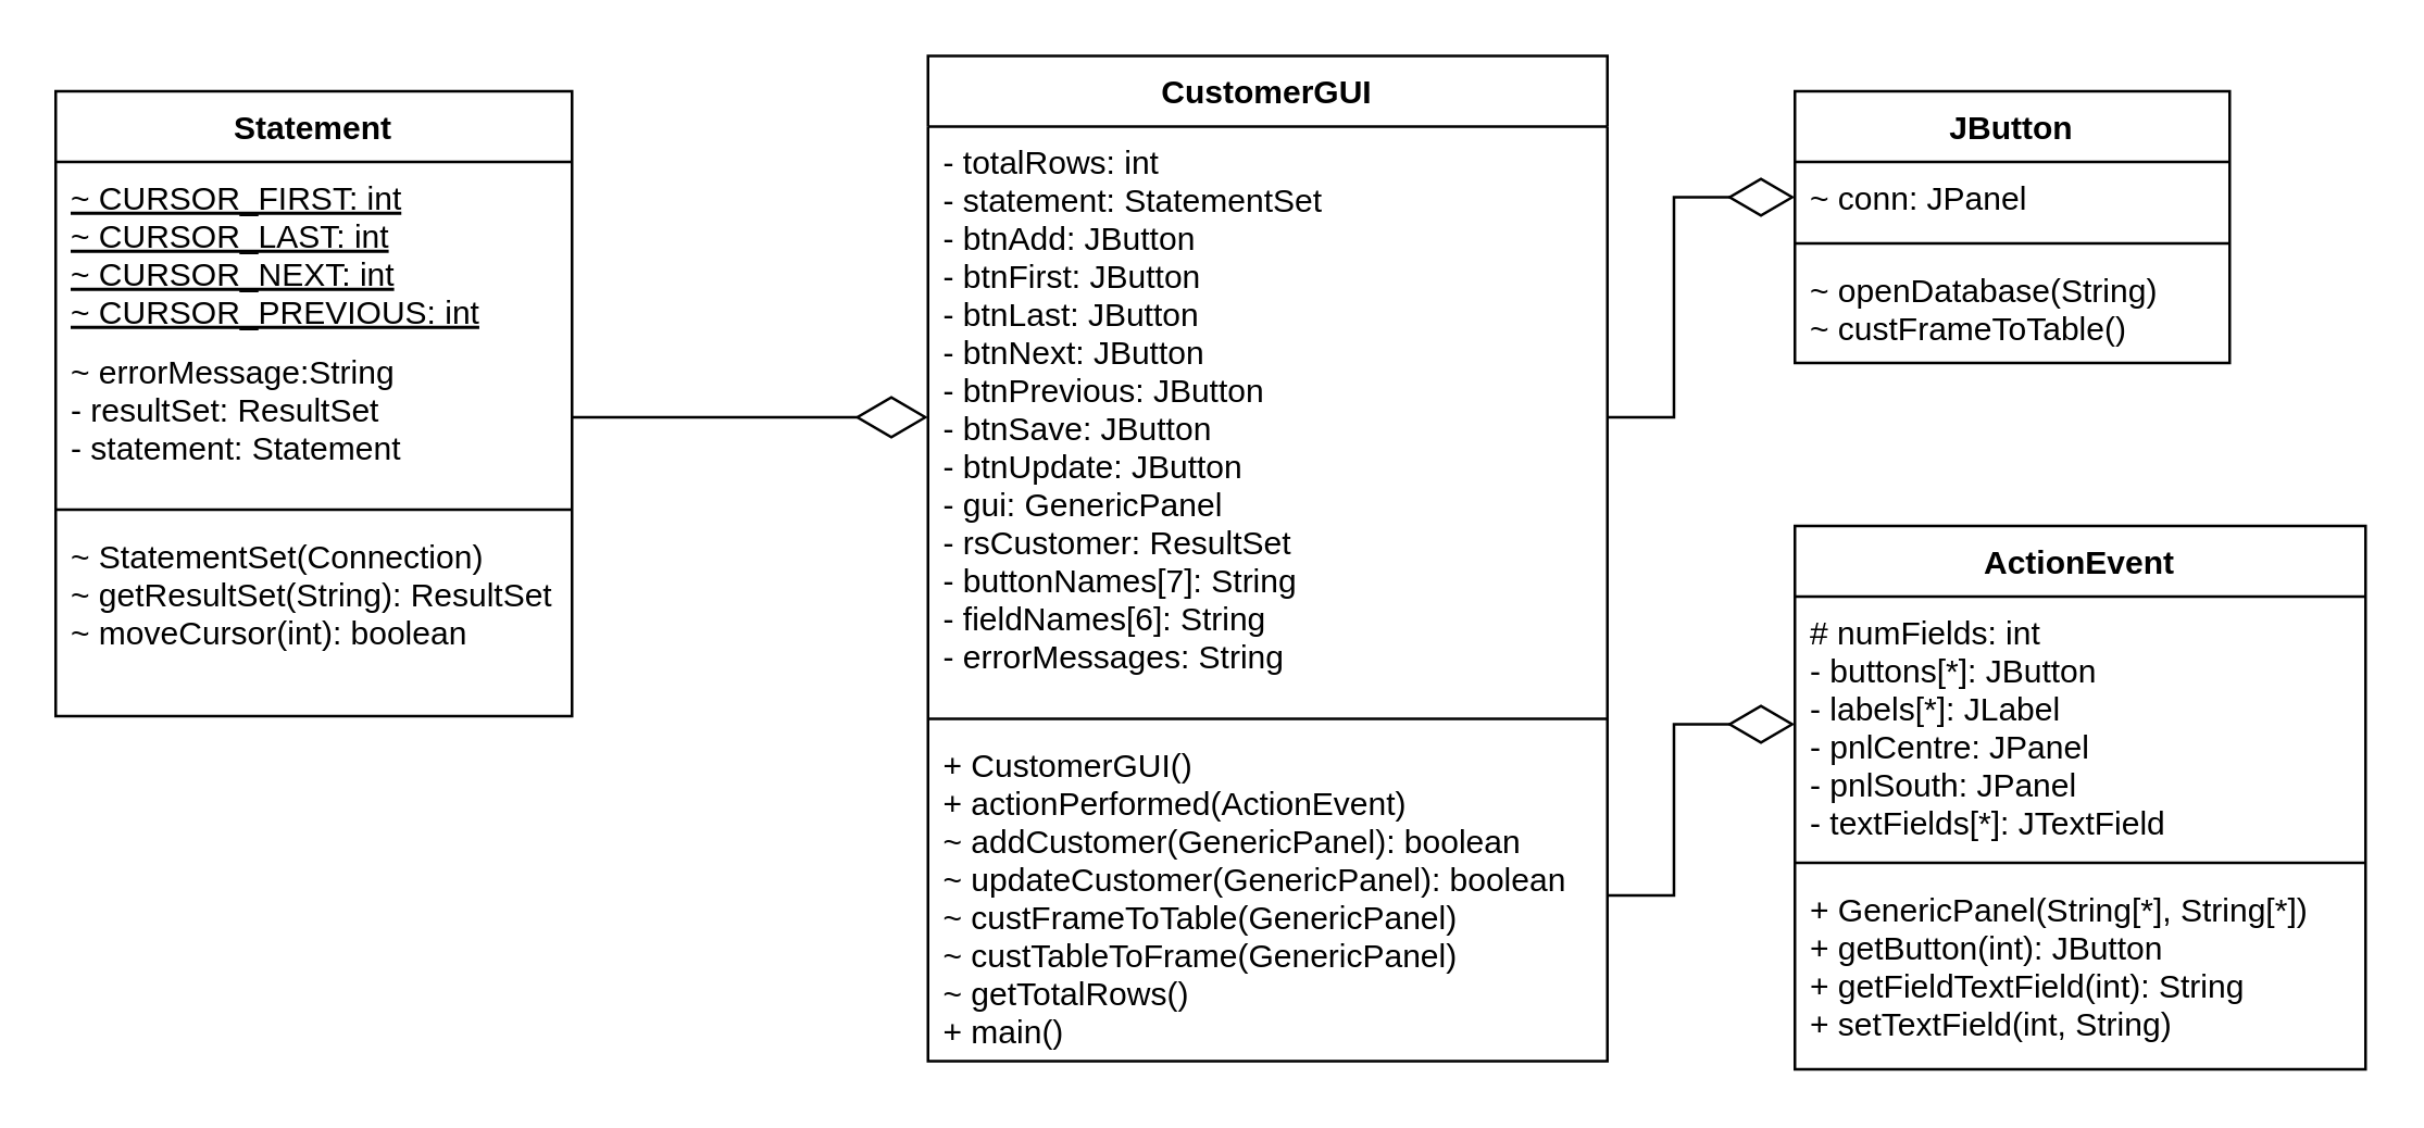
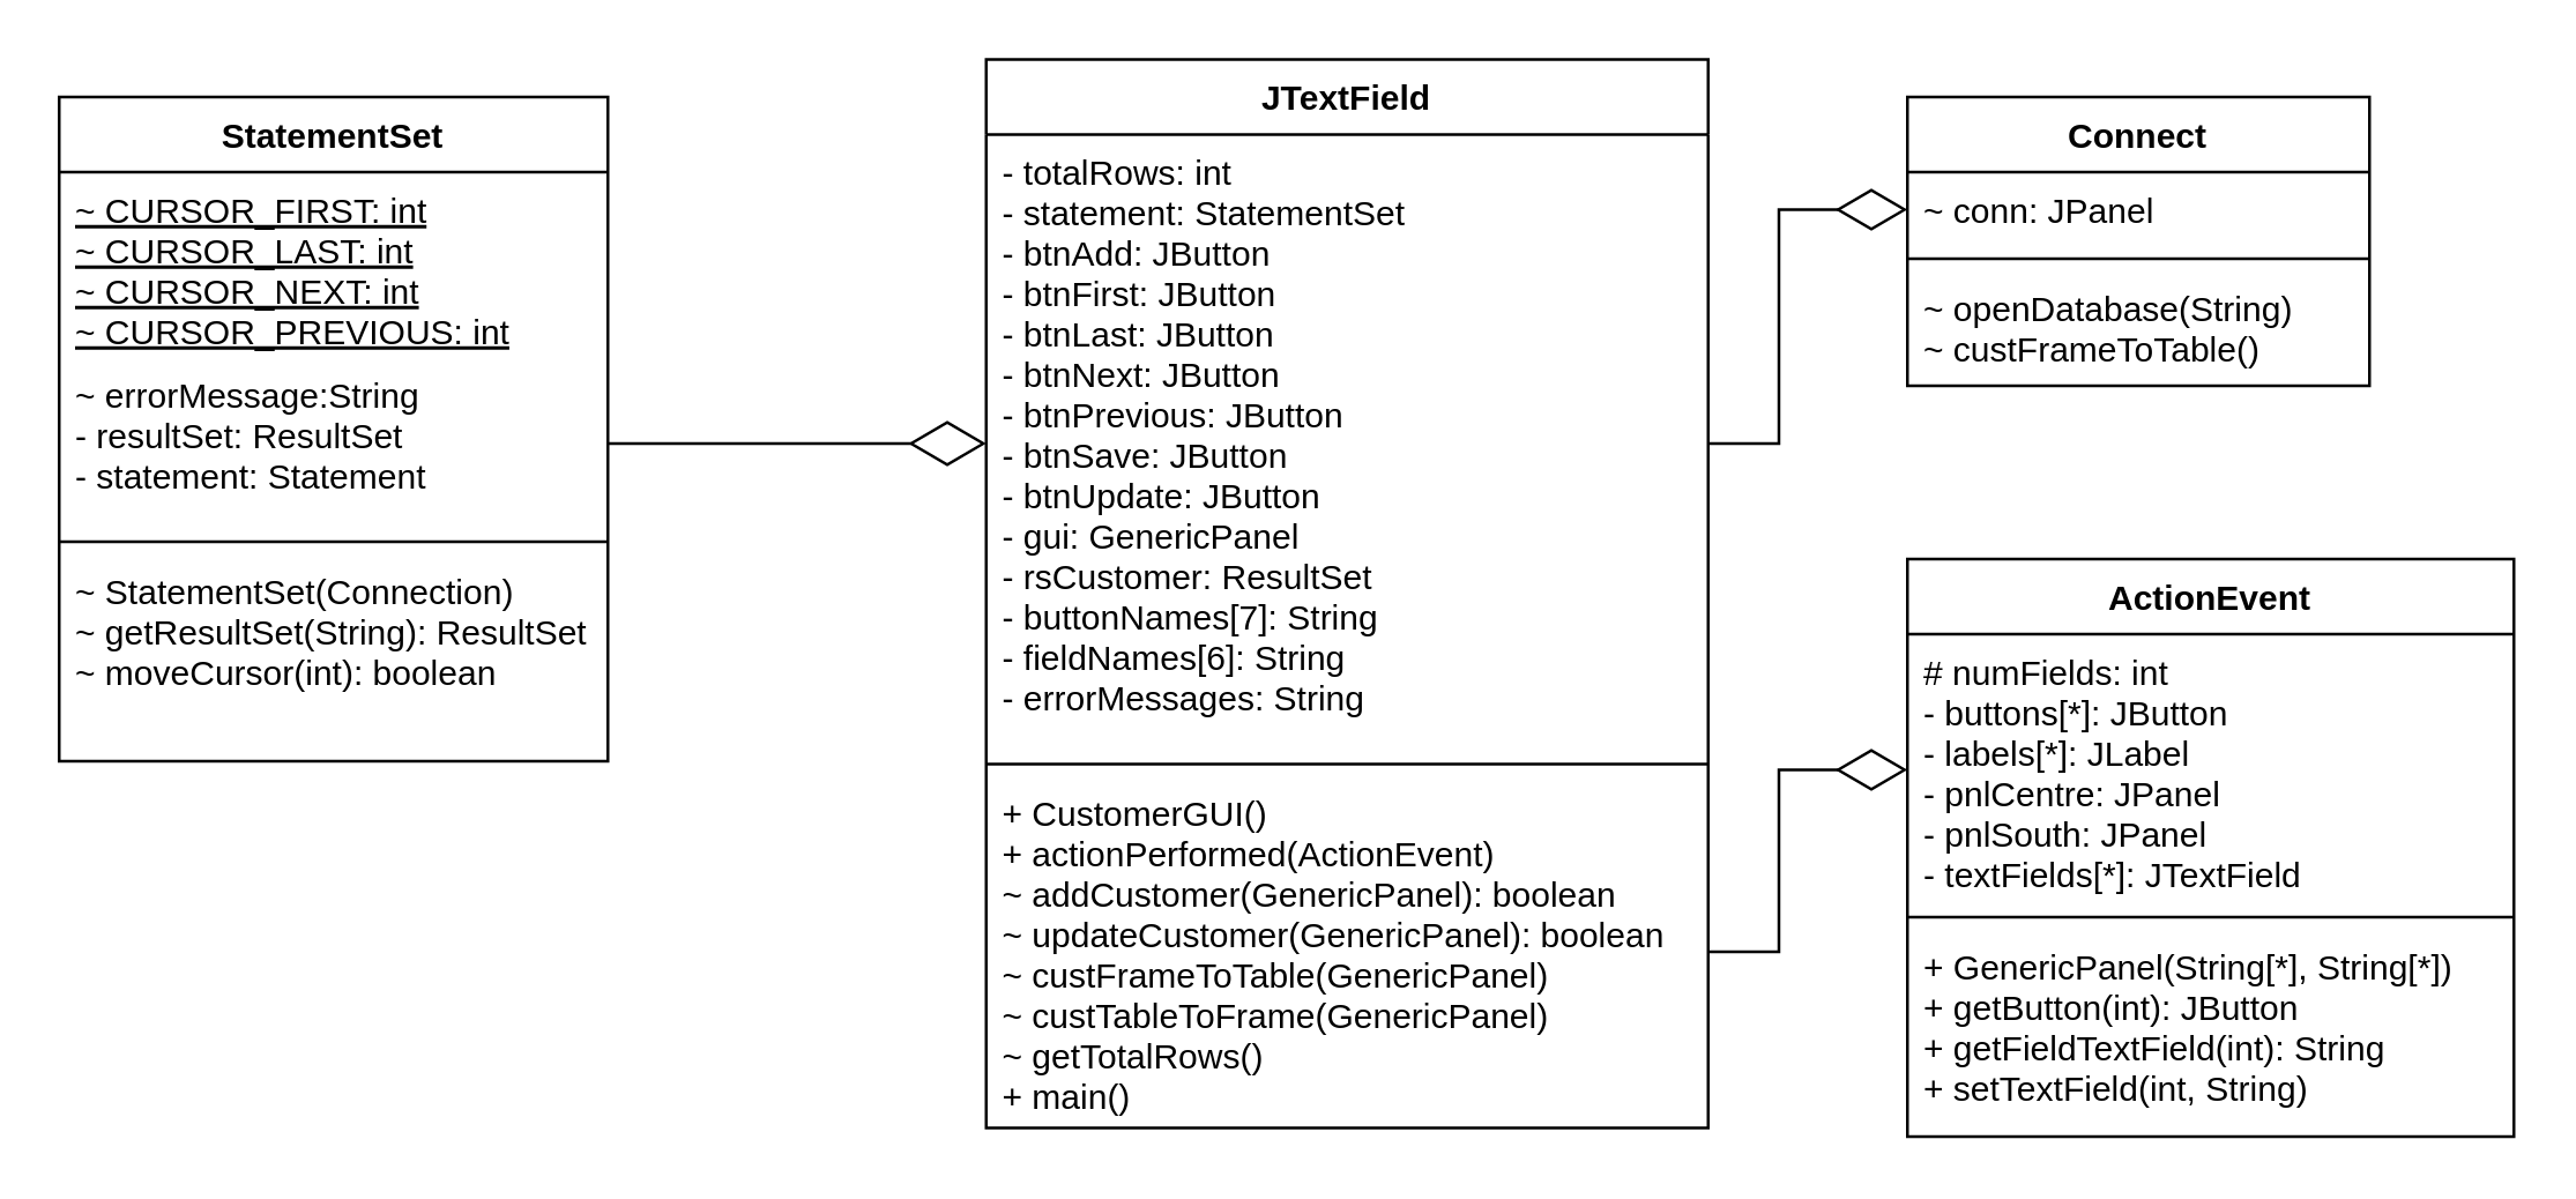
  <mxCell id="0" />
  <mxCell id="1" parent="0" />
- <mxCell id="2" value="Statement" style="swimlane;fontStyle=1;align=center;verticalAlign=top;childLayout=stackLayout;horizontal=1;startSize=26;horizontalStack=0;resizeParent=1;resizeParentMax=0;resizeLast=0;collapsible=1;marginBottom=0;" vertex="1" parent="1"><mxGeometry x="20" y="33" width="190" height="230" as="geometry" /></mxCell>
+ <mxCell id="2" value="StatementSet" style="swimlane;fontStyle=1;align=center;verticalAlign=top;childLayout=stackLayout;horizontal=1;startSize=26;horizontalStack=0;resizeParent=1;resizeParentMax=0;resizeLast=0;collapsible=1;marginBottom=0;" vertex="1" parent="1"><mxGeometry x="20" y="33" width="190" height="230" as="geometry" /></mxCell>
  <mxCell id="3" value="~ CURSOR_FIRST: int&#10;~ CURSOR_LAST: int&#10;~ CURSOR_NEXT: int&#10;~ CURSOR_PREVIOUS: int" style="text;strokeColor=none;fillColor=none;align=left;verticalAlign=top;spacingLeft=4;spacingRight=4;overflow=hidden;rotatable=0;points=[[0,0.5],[1,0.5]];portConstraint=eastwest;fontStyle=4" vertex="1" parent="2"><mxGeometry y="26" width="190" height="64" as="geometry" /></mxCell>
  <mxCell id="4" value="~ errorMessage:String&#10;- resultSet: ResultSet&#10;- statement: Statement" style="text;strokeColor=none;fillColor=none;align=left;verticalAlign=top;spacingLeft=4;spacingRight=4;overflow=hidden;rotatable=0;points=[[0,0.5],[1,0.5]];portConstraint=eastwest;fontStyle=0" vertex="1" parent="2"><mxGeometry y="90" width="190" height="60" as="geometry" /></mxCell>
  <mxCell id="5" value="" style="line;strokeWidth=1;fillColor=none;align=left;verticalAlign=middle;spacingTop=-1;spacingLeft=3;spacingRight=3;rotatable=0;labelPosition=right;points=[];portConstraint=eastwest;" vertex="1" parent="2"><mxGeometry y="150" width="190" height="8" as="geometry" /></mxCell>
  <mxCell id="6" value="~ StatementSet(Connection)&#10;~ getResultSet(String): ResultSet&#10;~ moveCursor(int): boolean&#10;" style="text;strokeColor=none;fillColor=none;align=left;verticalAlign=top;spacingLeft=4;spacingRight=4;overflow=hidden;rotatable=0;points=[[0,0.5],[1,0.5]];portConstraint=eastwest;" vertex="1" parent="2"><mxGeometry y="158" width="190" height="72" as="geometry" /></mxCell>
- <mxCell id="7" value="CustomerGUI" style="swimlane;fontStyle=1;align=center;verticalAlign=top;childLayout=stackLayout;horizontal=1;startSize=26;horizontalStack=0;resizeParent=1;resizeParentMax=0;resizeLast=0;collapsible=1;marginBottom=0;" vertex="1" parent="1"><mxGeometry x="341" y="20" width="250" height="370" as="geometry" /></mxCell>
+ <mxCell id="7" value="JTextField" style="swimlane;fontStyle=1;align=center;verticalAlign=top;childLayout=stackLayout;horizontal=1;startSize=26;horizontalStack=0;resizeParent=1;resizeParentMax=0;resizeLast=0;collapsible=1;marginBottom=0;" vertex="1" parent="1"><mxGeometry x="341" y="20" width="250" height="370" as="geometry" /></mxCell>
  <mxCell id="8" value="- totalRows: int&#10;- statement: StatementSet&#10;- btnAdd: JButton&#10;- btnFirst: JButton&#10;- btnLast: JButton&#10;- btnNext: JButton&#10;- btnPrevious: JButton&#10;- btnSave: JButton&#10;- btnUpdate: JButton&#10;- gui: GenericPanel&#10;- rsCustomer: ResultSet&#10;- buttonNames[7]: String&#10;- fieldNames[6]: String&#10;- errorMessages: String" style="text;strokeColor=none;fillColor=none;align=left;verticalAlign=top;spacingLeft=4;spacingRight=4;overflow=hidden;rotatable=0;points=[[0,0.5],[1,0.5]];portConstraint=eastwest;" vertex="1" parent="7"><mxGeometry y="26" width="250" height="214" as="geometry" /></mxCell>
  <mxCell id="9" value="" style="line;strokeWidth=1;fillColor=none;align=left;verticalAlign=middle;spacingTop=-1;spacingLeft=3;spacingRight=3;rotatable=0;labelPosition=right;points=[];portConstraint=eastwest;" vertex="1" parent="7"><mxGeometry y="240" width="250" height="8" as="geometry" /></mxCell>
  <mxCell id="10" value="+ CustomerGUI()&#10;+ actionPerformed(ActionEvent)&#10;~ addCustomer(GenericPanel): boolean&#10;~ updateCustomer(GenericPanel): boolean&#10;~ custFrameToTable(GenericPanel)&#10;~ custTableToFrame(GenericPanel)&#10;~ getTotalRows()&#10;+ main()" style="text;strokeColor=none;fillColor=none;align=left;verticalAlign=top;spacingLeft=4;spacingRight=4;overflow=hidden;rotatable=0;points=[[0,0.5],[1,0.5]];portConstraint=eastwest;" vertex="1" parent="7"><mxGeometry y="248" width="250" height="122" as="geometry" /></mxCell>
- <mxCell id="11" value="JButton" style="swimlane;fontStyle=1;align=center;verticalAlign=top;childLayout=stackLayout;horizontal=1;startSize=26;horizontalStack=0;resizeParent=1;resizeParentMax=0;resizeLast=0;collapsible=1;marginBottom=0;" vertex="1" parent="1"><mxGeometry x="660" y="33" width="160" height="100" as="geometry" /></mxCell>
+ <mxCell id="11" value="Connect" style="swimlane;fontStyle=1;align=center;verticalAlign=top;childLayout=stackLayout;horizontal=1;startSize=26;horizontalStack=0;resizeParent=1;resizeParentMax=0;resizeLast=0;collapsible=1;marginBottom=0;" vertex="1" parent="1"><mxGeometry x="660" y="33" width="160" height="100" as="geometry" /></mxCell>
  <mxCell id="12" value="~ conn: JPanel" style="text;strokeColor=none;fillColor=none;align=left;verticalAlign=top;spacingLeft=4;spacingRight=4;overflow=hidden;rotatable=0;points=[[0,0.5],[1,0.5]];portConstraint=eastwest;fontStyle=0" vertex="1" parent="11"><mxGeometry y="26" width="160" height="26" as="geometry" /></mxCell>
  <mxCell id="13" value="" style="line;strokeWidth=1;fillColor=none;align=left;verticalAlign=middle;spacingTop=-1;spacingLeft=3;spacingRight=3;rotatable=0;labelPosition=right;points=[];portConstraint=eastwest;" vertex="1" parent="11"><mxGeometry y="52" width="160" height="8" as="geometry" /></mxCell>
  <mxCell id="14" value="~ openDatabase(String)&#10;~ custFrameToTable()" style="text;strokeColor=none;fillColor=none;align=left;verticalAlign=top;spacingLeft=4;spacingRight=4;overflow=hidden;rotatable=0;points=[[0,0.5],[1,0.5]];portConstraint=eastwest;" vertex="1" parent="11"><mxGeometry y="60" width="160" height="40" as="geometry" /></mxCell>
  <mxCell id="15" value="" style="endArrow=diamondThin;endFill=0;endSize=24;html=1;rounded=0;strokeColor=default;strokeWidth=1;entryX=0;entryY=0.5;entryDx=0;entryDy=0;exitX=1;exitY=0.5;exitDx=0;exitDy=0;" edge="1" parent="1" source="4" target="8"><mxGeometry width="160" relative="1" as="geometry"><mxPoint x="220" y="153" as="sourcePoint" /><mxPoint x="330" y="153" as="targetPoint" /></mxGeometry></mxCell>
  <mxCell id="16" style="edgeStyle=orthogonalEdgeStyle;rounded=0;orthogonalLoop=1;jettySize=auto;html=1;exitX=1;exitY=0.5;exitDx=0;exitDy=0;entryX=0;entryY=0.5;entryDx=0;entryDy=0;endArrow=diamondThin;endFill=0;endSize=22;strokeColor=default;strokeWidth=1;" edge="1" parent="1" source="8" target="12"><mxGeometry relative="1" as="geometry" /></mxCell>
  <mxCell id="17" value="ActionEvent" style="swimlane;fontStyle=1;align=center;verticalAlign=top;childLayout=stackLayout;horizontal=1;startSize=26;horizontalStack=0;resizeParent=1;resizeParentMax=0;resizeLast=0;collapsible=1;marginBottom=0;" vertex="1" parent="1"><mxGeometry x="660" y="193" width="210" height="200" as="geometry" /></mxCell>
  <mxCell id="18" value="# numFields: int&#10;- buttons[*]: JButton&#10;- labels[*]: JLabel&#10;- pnlCentre: JPanel&#10;- pnlSouth: JPanel&#10;- textFields[*]: JTextField" style="text;strokeColor=none;fillColor=none;align=left;verticalAlign=top;spacingLeft=4;spacingRight=4;overflow=hidden;rotatable=0;points=[[0,0.5],[1,0.5]];portConstraint=eastwest;" vertex="1" parent="17"><mxGeometry y="26" width="210" height="94" as="geometry" /></mxCell>
  <mxCell id="19" value="" style="line;strokeWidth=1;fillColor=none;align=left;verticalAlign=middle;spacingTop=-1;spacingLeft=3;spacingRight=3;rotatable=0;labelPosition=right;points=[];portConstraint=eastwest;" vertex="1" parent="17"><mxGeometry y="120" width="210" height="8" as="geometry" /></mxCell>
  <mxCell id="20" value="+ GenericPanel(String[*], String[*])&#10;+ getButton(int): JButton&#10;+ getFieldTextField(int): String&#10;+ setTextField(int, String)" style="text;strokeColor=none;fillColor=none;align=left;verticalAlign=top;spacingLeft=4;spacingRight=4;overflow=hidden;rotatable=0;points=[[0,0.5],[1,0.5]];portConstraint=eastwest;" vertex="1" parent="17"><mxGeometry y="128" width="210" height="72" as="geometry" /></mxCell>
  <mxCell id="21" style="edgeStyle=orthogonalEdgeStyle;rounded=0;orthogonalLoop=1;jettySize=auto;html=1;exitX=1;exitY=0.5;exitDx=0;exitDy=0;entryX=0;entryY=0.5;entryDx=0;entryDy=0;endArrow=diamondThin;endFill=0;endSize=22;strokeColor=default;strokeWidth=1;" edge="1" parent="1" source="10" target="18"><mxGeometry relative="1" as="geometry" /></mxCell>
